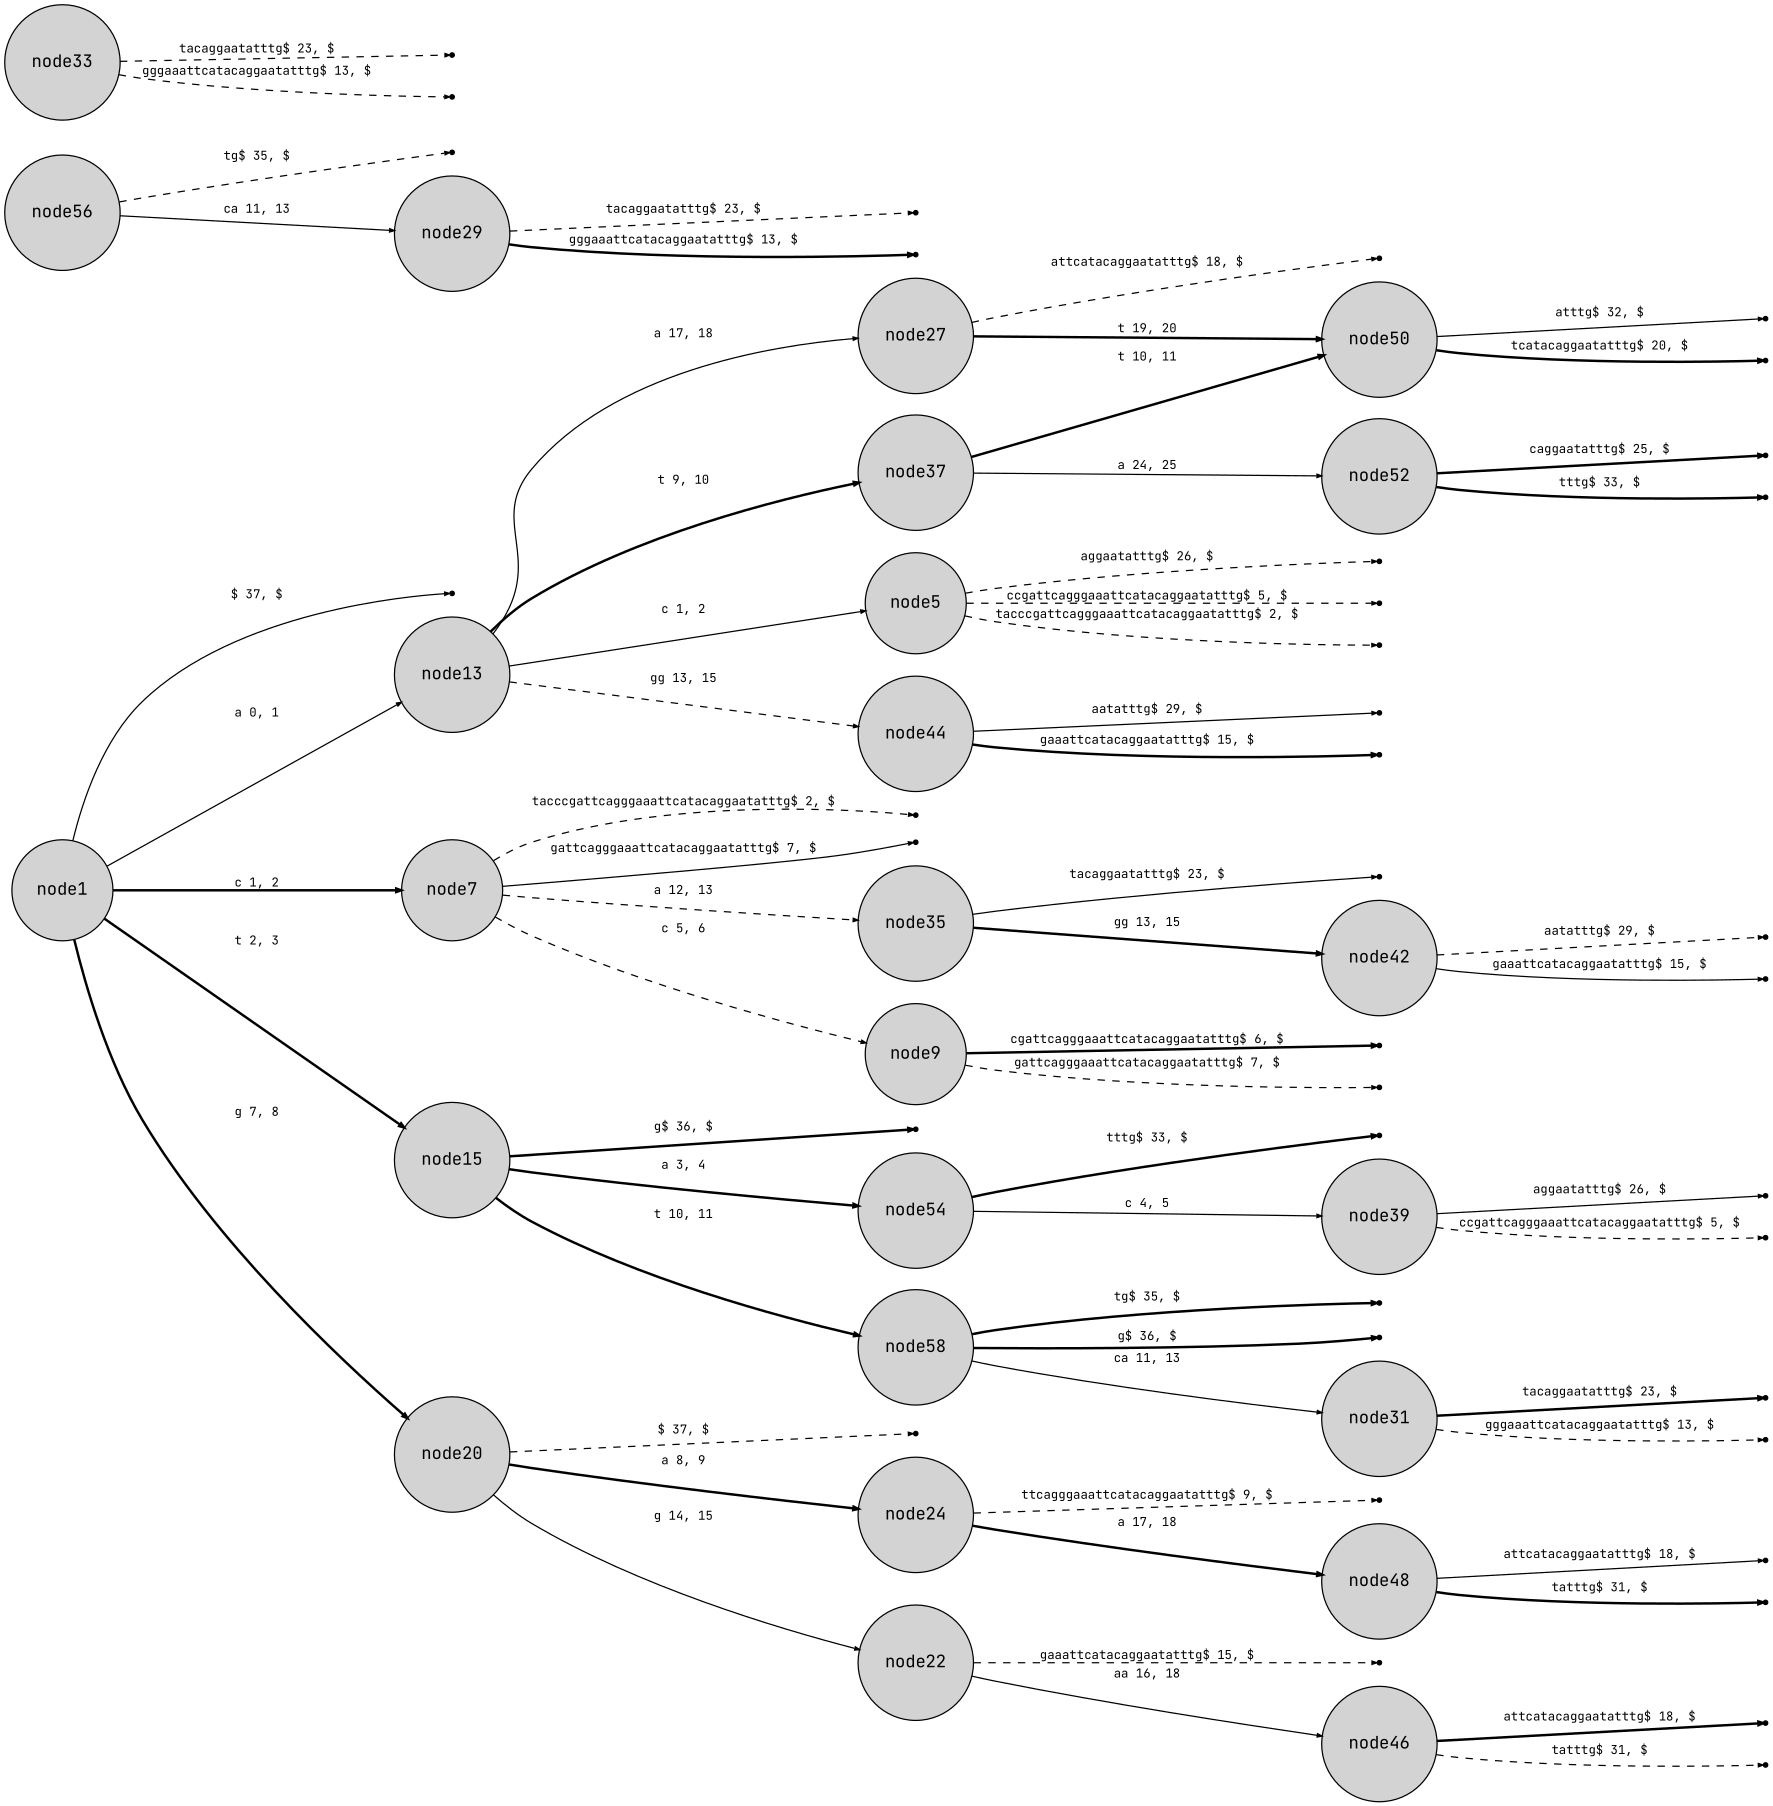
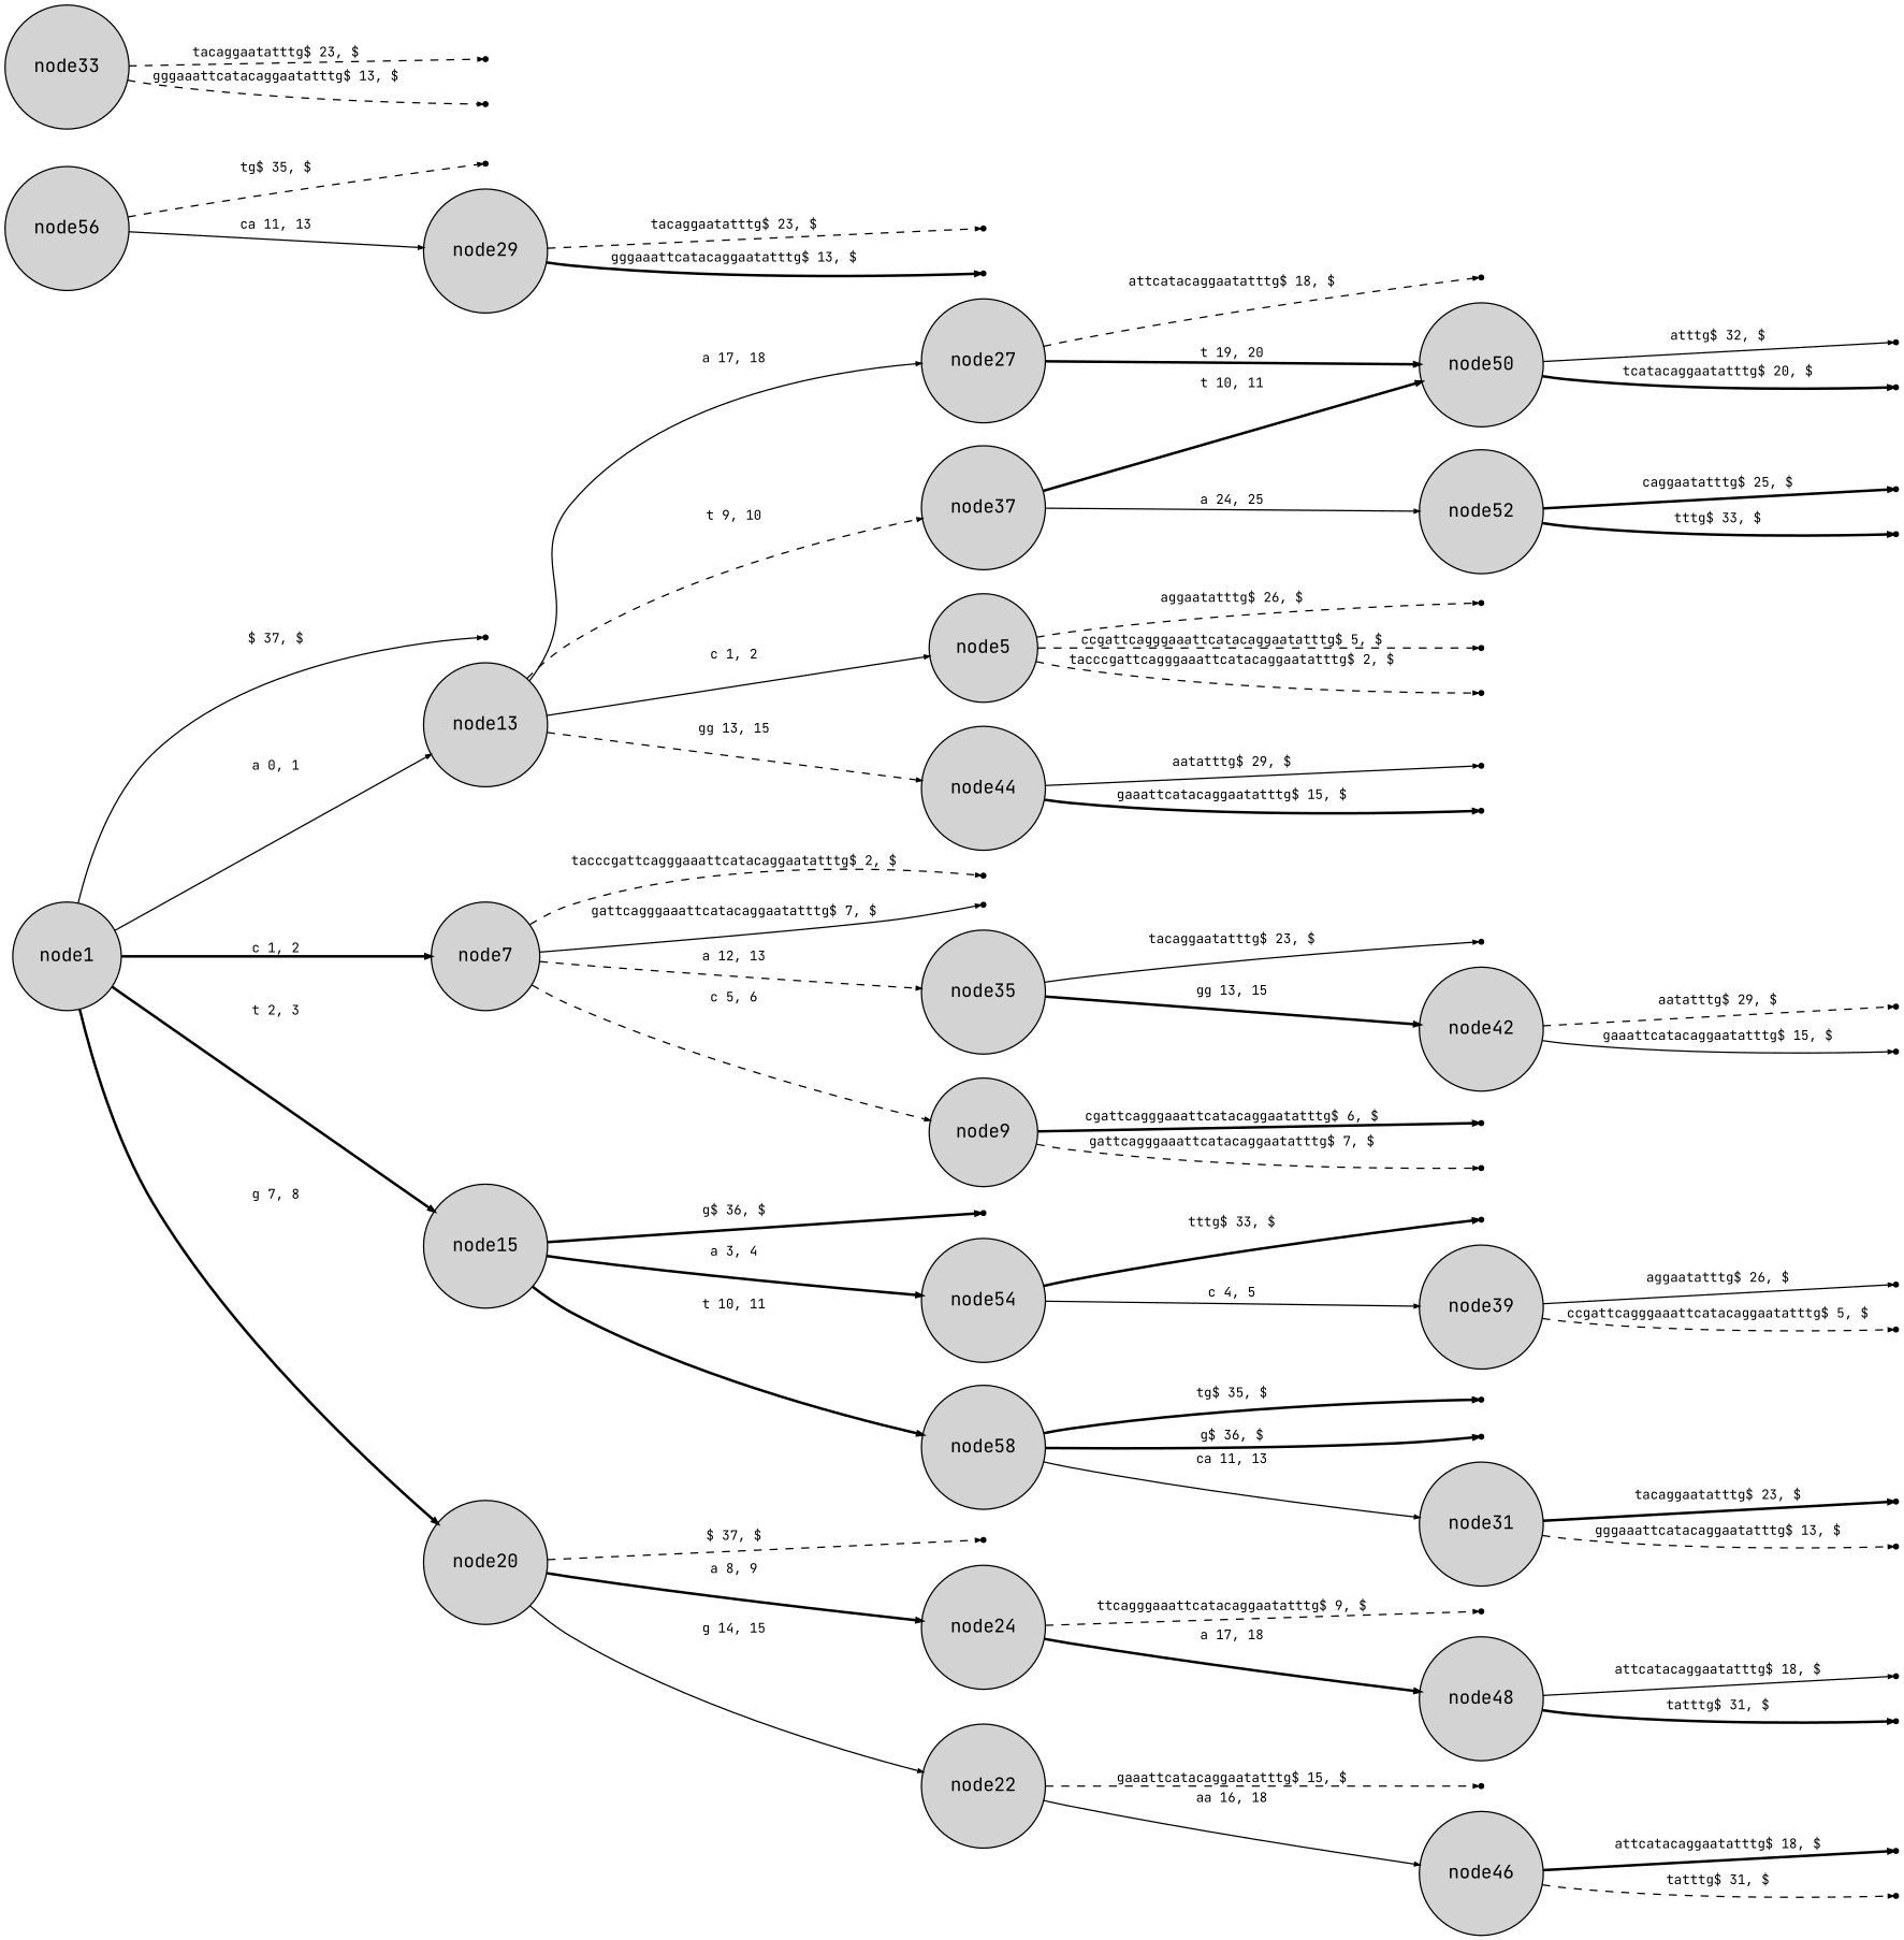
  digraph {
    fontname="JetBrains Mono"
    rankdir=LR
    node [fontname="JetBrains Mono" shape=point]
    edge [arrowsize=0.4 fontname="JetBrains Mono" fontsize=10 style=bold weight=3]
    node1 [fillcolor=lightgrey height=.1 shape=circle style=filled width=.1]
    node63
    node13 [fillcolor=lightgrey height=.07 shape=circle style=filled width=.07]
    node7 [fillcolor=lightgrey height=.07 shape=circle style=filled width=.07]
    node15 [fillcolor=lightgrey height=.07 shape=circle style=filled width=.07]
    node20 [fillcolor=lightgrey height=.07 shape=circle style=filled width=.07]
    node27 [fillcolor=lightgrey height=.07 shape=circle style=filled width=.07]
    node5 [fillcolor=lightgrey height=.07 shape=circle style=filled width=.07]
    node37 [fillcolor=lightgrey height=.07 shape=circle style=filled width=.07]
    node44 [fillcolor=lightgrey height=.07 shape=circle style=filled width=.07]
    node3
    node11
    node35 [fillcolor=lightgrey height=.07 shape=circle style=filled width=.07]
    node9 [fillcolor=lightgrey height=.07 shape=circle style=filled width=.07]
    node61
    node54 [fillcolor=lightgrey height=.07 shape=circle style=filled width=.07]
    node58 [fillcolor=lightgrey height=.07 shape=circle style=filled width=.07]
    node62
    node24 [fillcolor=lightgrey height=.07 shape=circle style=filled width=.07]
    node22 [fillcolor=lightgrey height=.07 shape=circle style=filled width=.07]
    node26
    node50 [fillcolor=lightgrey height=.07 shape=circle style=filled width=.07]
    node41
    node6
    node2
    node52 [fillcolor=lightgrey height=.07 shape=circle style=filled width=.07]
    node45
    node19
    node51
    node28
    node38
    node53
    node56 [fillcolor=lightgrey height=.07 shape=circle style=filled width=.07]
    node57
    node29 [fillcolor=lightgrey height=.07 shape=circle style=filled width=.07]
    node30
    node14
    node36
    node42 [fillcolor=lightgrey height=.07 shape=circle style=filled width=.07]
    node8
    node10
    node43
    node18
    node55
    node39 [fillcolor=lightgrey height=.07 shape=circle style=filled width=.07]
    node33 [fillcolor=lightgrey height=.07 shape=circle style=filled width=.07]
    node34
    node17
    node59
    node60
    node31 [fillcolor=lightgrey height=.07 shape=circle style=filled width=.07]
    node40
    node4
    node32
    node16
    node12
    node48 [fillcolor=lightgrey height=.07 shape=circle style=filled width=.07]
    node21
    node46 [fillcolor=lightgrey height=.07 shape=circle style=filled width=.07]
    node25
    node49
    node23
    node47
    node1 -> node63 [label="$ 37, $" style=solid]
    node1 -> node13 [label="a 0, 1" style=solid]
    node1 -> node7 [label="c 1, 2"]
    node1 -> node15 [label="t 2, 3"]
    node1 -> node20 [label="g 7, 8"]
    node13 -> node27 [label="a 17, 18" style=solid]
    node13 -> node5 [label="c 1, 2" style=solid]
-   node13 -> node37 [label="t 9, 10"]
+   node13 -> node37 [label="t 9, 10" style=dashed]
    node13 -> node44 [label="gg 13, 15" style=dashed]
    node7 -> node3 [label="tacccgattcagggaaattcatacaggaatatttg$ 2, $" style=dashed]
    node7 -> node11 [label="gattcagggaaattcatacaggaatatttg$ 7, $" style=solid]
    node7 -> node35 [label="a 12, 13" style=dashed]
    node7 -> node9 [label="c 5, 6" style=dashed]
    node15 -> node61 [label="g$ 36, $"]
    node15 -> node54 [label="a 3, 4"]
    node15 -> node58 [label="t 10, 11"]
    node20 -> node62 [label="$ 37, $" style=dashed]
    node20 -> node24 [label="a 8, 9"]
    node20 -> node22 [label="g 14, 15" style=solid]
    node27 -> node26 [label="attcatacaggaatatttg$ 18, $" style=dashed]
    node27 -> node50 [label="t 19, 20"]
    node5 -> node41 [label="aggaatatttg$ 26, $" style=dashed]
    node5 -> node6 [label="ccgattcagggaaattcatacaggaatatttg$ 5, $" style=dashed]
    node5 -> node2 [label="tacccgattcagggaaattcatacaggaatatttg$ 2, $" style=dashed]
    node37 -> node50 [label="t 10, 11"]
    node37 -> node52 [label="a 24, 25" style=solid]
    node44 -> node45 [label="aatatttg$ 29, $" style=solid]
    node44 -> node19 [label="gaaattcatacaggaatatttg$ 15, $"]
    node35 -> node36 [label="tacaggaatatttg$ 23, $" style=solid]
    node35 -> node42 [label="gg 13, 15"]
    node9 -> node8 [label="cgattcagggaaattcatacaggaatatttg$ 6, $"]
    node9 -> node10 [label="gattcagggaaattcatacaggaatatttg$ 7, $" style=dashed]
    node54 -> node55 [label="tttg$ 33, $"]
    node54 -> node39 [label="c 4, 5" style=solid]
    node58 -> node59 [label="tg$ 35, $"]
    node58 -> node60 [label="g$ 36, $"]
    node58 -> node31 [label="ca 11, 13" style=solid]
    node24 -> node12 [label="ttcagggaaattcatacaggaatatttg$ 9, $" style=dashed]
    node24 -> node48 [label="a 17, 18"]
    node22 -> node21 [label="gaaattcatacaggaatatttg$ 15, $" style=dashed]
    node22 -> node46 [label="aa 16, 18" style=solid]
    node50 -> node51 [label="atttg$ 32, $" style=solid]
    node50 -> node28 [label="tcatacaggaatatttg$ 20, $"]
    node52 -> node38 [label="caggaatatttg$ 25, $"]
    node52 -> node53 [label="tttg$ 33, $"]
    node56 -> node57 [label="tg$ 35, $" style=dashed]
    node56 -> node29 [label="ca 11, 13" style=solid]
    node29 -> node30 [label="tacaggaatatttg$ 23, $" style=dashed]
    node29 -> node14 [label="gggaaattcatacaggaatatttg$ 13, $"]
    node42 -> node43 [label="aatatttg$ 29, $" style=dashed]
    node42 -> node18 [label="gaaattcatacaggaatatttg$ 15, $" style=solid]
    node39 -> node40 [label="aggaatatttg$ 26, $" style=solid]
    node39 -> node4 [label="ccgattcagggaaattcatacaggaatatttg$ 5, $" style=dashed]
    node33 -> node34 [label="tacaggaatatttg$ 23, $" style=dashed]
    node33 -> node17 [label="gggaaattcatacaggaatatttg$ 13, $" style=dashed]
    node31 -> node32 [label="tacaggaatatttg$ 23, $"]
    node31 -> node16 [label="gggaaattcatacaggaatatttg$ 13, $" style=dashed]
    node48 -> node25 [label="attcatacaggaatatttg$ 18, $" style=solid]
    node48 -> node49 [label="tatttg$ 31, $"]
    node46 -> node23 [label="attcatacaggaatatttg$ 18, $"]
    node46 -> node47 [label="tatttg$ 31, $" style=dashed]
  }
